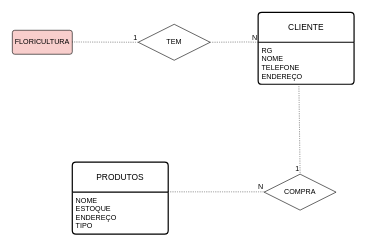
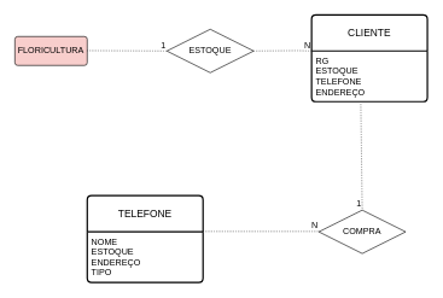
  <mxCell id="0" />
  <mxCell id="1" parent="0" />
  <mxCell id="2" value="FLORICULTURA" style="rounded=1;arcSize=10;whiteSpace=wrap;html=1;align=center;fillColor=#f8cecc;" vertex="1" parent="1"><mxGeometry x="20" y="50" width="100" height="40" as="geometry" /></mxCell>
  <mxCell id="3" value="" style="endArrow=none;html=1;rounded=0;dashed=1;dashPattern=1 2;" edge="1" parent="1"><mxGeometry relative="1" as="geometry"><mxPoint x="120" y="69.5" as="sourcePoint" /><mxPoint x="230" y="70" as="targetPoint" /></mxGeometry></mxCell>
  <mxCell id="4" value="1" style="resizable=0;html=1;whiteSpace=wrap;align=right;verticalAlign=bottom;" connectable="0" vertex="1" parent="3"><mxGeometry x="1" relative="1" as="geometry" /></mxCell>
- <mxCell id="5" value="TEM" style="shape=rhombus;perimeter=rhombusPerimeter;whiteSpace=wrap;html=1;align=center;" vertex="1" parent="1"><mxGeometry x="230" y="40" width="120" height="60" as="geometry" /></mxCell>
+ <mxCell id="5" value="ESTOQUE" style="shape=rhombus;perimeter=rhombusPerimeter;whiteSpace=wrap;html=1;align=center;" vertex="1" parent="1"><mxGeometry x="230" y="40" width="120" height="60" as="geometry" /></mxCell>
  <mxCell id="6" value="CLIENTE" style="swimlane;childLayout=stackLayout;horizontal=1;startSize=50;horizontalStack=0;rounded=1;fontSize=14;fontStyle=0;strokeWidth=2;resizeParent=0;resizeLast=1;shadow=0;dashed=0;align=center;arcSize=4;whiteSpace=wrap;html=1;" vertex="1" parent="1"><mxGeometry x="430" y="20" width="160" height="120" as="geometry" /></mxCell>
- <mxCell id="7" value="&lt;div&gt;RG&lt;/div&gt;&lt;div&gt;NOME&lt;/div&gt;&lt;div&gt;TELEFONE&lt;/div&gt;&lt;div&gt;ENDEREÇO&lt;/div&gt;" style="align=left;strokeColor=none;fillColor=none;spacingLeft=4;fontSize=12;verticalAlign=top;resizable=0;rotatable=0;part=1;html=1;" vertex="1" parent="6"><mxGeometry y="50" width="160" height="70" as="geometry" /></mxCell>
+ <mxCell id="7" value="&lt;div&gt;RG&lt;/div&gt;&lt;div&gt;ESTOQUE&lt;/div&gt;&lt;div&gt;TELEFONE&lt;/div&gt;&lt;div&gt;ENDEREÇO&lt;/div&gt;" style="align=left;strokeColor=none;fillColor=none;spacingLeft=4;fontSize=12;verticalAlign=top;resizable=0;rotatable=0;part=1;html=1;" vertex="1" parent="6"><mxGeometry y="50" width="160" height="70" as="geometry" /></mxCell>
  <mxCell id="8" value="" style="endArrow=none;html=1;rounded=0;dashed=1;dashPattern=1 2;" edge="1" parent="1"><mxGeometry relative="1" as="geometry"><mxPoint x="350" y="70" as="sourcePoint" /><mxPoint x="430" y="70" as="targetPoint" /><Array as="points"><mxPoint x="410" y="69.5" /></Array></mxGeometry></mxCell>
  <mxCell id="9" value="N" style="resizable=0;html=1;whiteSpace=wrap;align=right;verticalAlign=bottom;" connectable="0" vertex="1" parent="8"><mxGeometry x="1" relative="1" as="geometry" /></mxCell>
  <mxCell id="10" value="" style="endArrow=none;html=1;rounded=0;dashed=1;dashPattern=1 2;exitX=0.425;exitY=1.043;exitDx=0;exitDy=0;exitPerimeter=0;" edge="1" parent="1" source="7"><mxGeometry relative="1" as="geometry"><mxPoint x="310" y="330" as="sourcePoint" /><mxPoint x="500" y="290" as="targetPoint" /></mxGeometry></mxCell>
  <mxCell id="11" value="1" style="resizable=0;html=1;whiteSpace=wrap;align=right;verticalAlign=bottom;" connectable="0" vertex="1" parent="10"><mxGeometry x="1" relative="1" as="geometry" /></mxCell>
  <mxCell id="12" value="COMPRA" style="shape=rhombus;perimeter=rhombusPerimeter;whiteSpace=wrap;html=1;align=center;" vertex="1" parent="1"><mxGeometry x="440" y="290" width="120" height="60" as="geometry" /></mxCell>
  <mxCell id="13" value="" style="endArrow=none;html=1;rounded=0;dashed=1;dashPattern=1 2;" edge="1" parent="1"><mxGeometry relative="1" as="geometry"><mxPoint x="280" y="319.5" as="sourcePoint" /><mxPoint x="440" y="319.5" as="targetPoint" /></mxGeometry></mxCell>
  <mxCell id="14" value="N" style="resizable=0;html=1;whiteSpace=wrap;align=right;verticalAlign=bottom;" connectable="0" vertex="1" parent="13"><mxGeometry x="1" relative="1" as="geometry" /></mxCell>
- <mxCell id="15" value="PRODUTOS" style="swimlane;childLayout=stackLayout;horizontal=1;startSize=50;horizontalStack=0;rounded=1;fontSize=14;fontStyle=0;strokeWidth=2;resizeParent=0;resizeLast=1;shadow=0;dashed=0;align=center;arcSize=4;whiteSpace=wrap;html=1;" vertex="1" parent="1"><mxGeometry x="120" y="270" width="160" height="120" as="geometry" /></mxCell>
+ <mxCell id="15" value="TELEFONE" style="swimlane;childLayout=stackLayout;horizontal=1;startSize=50;horizontalStack=0;rounded=1;fontSize=14;fontStyle=0;strokeWidth=2;resizeParent=0;resizeLast=1;shadow=0;dashed=0;align=center;arcSize=4;whiteSpace=wrap;html=1;" vertex="1" parent="1"><mxGeometry x="120" y="270" width="160" height="120" as="geometry" /></mxCell>
  <mxCell id="16" value="&lt;div&gt;NOME&lt;/div&gt;&lt;div&gt;ESTOQUE&lt;/div&gt;&lt;div&gt;ENDEREÇO&lt;/div&gt;&lt;div&gt;TIPO&lt;br&gt;&lt;/div&gt;" style="align=left;strokeColor=none;fillColor=none;spacingLeft=4;fontSize=12;verticalAlign=top;resizable=0;rotatable=0;part=1;html=1;" vertex="1" parent="15"><mxGeometry y="50" width="160" height="70" as="geometry" /></mxCell>
